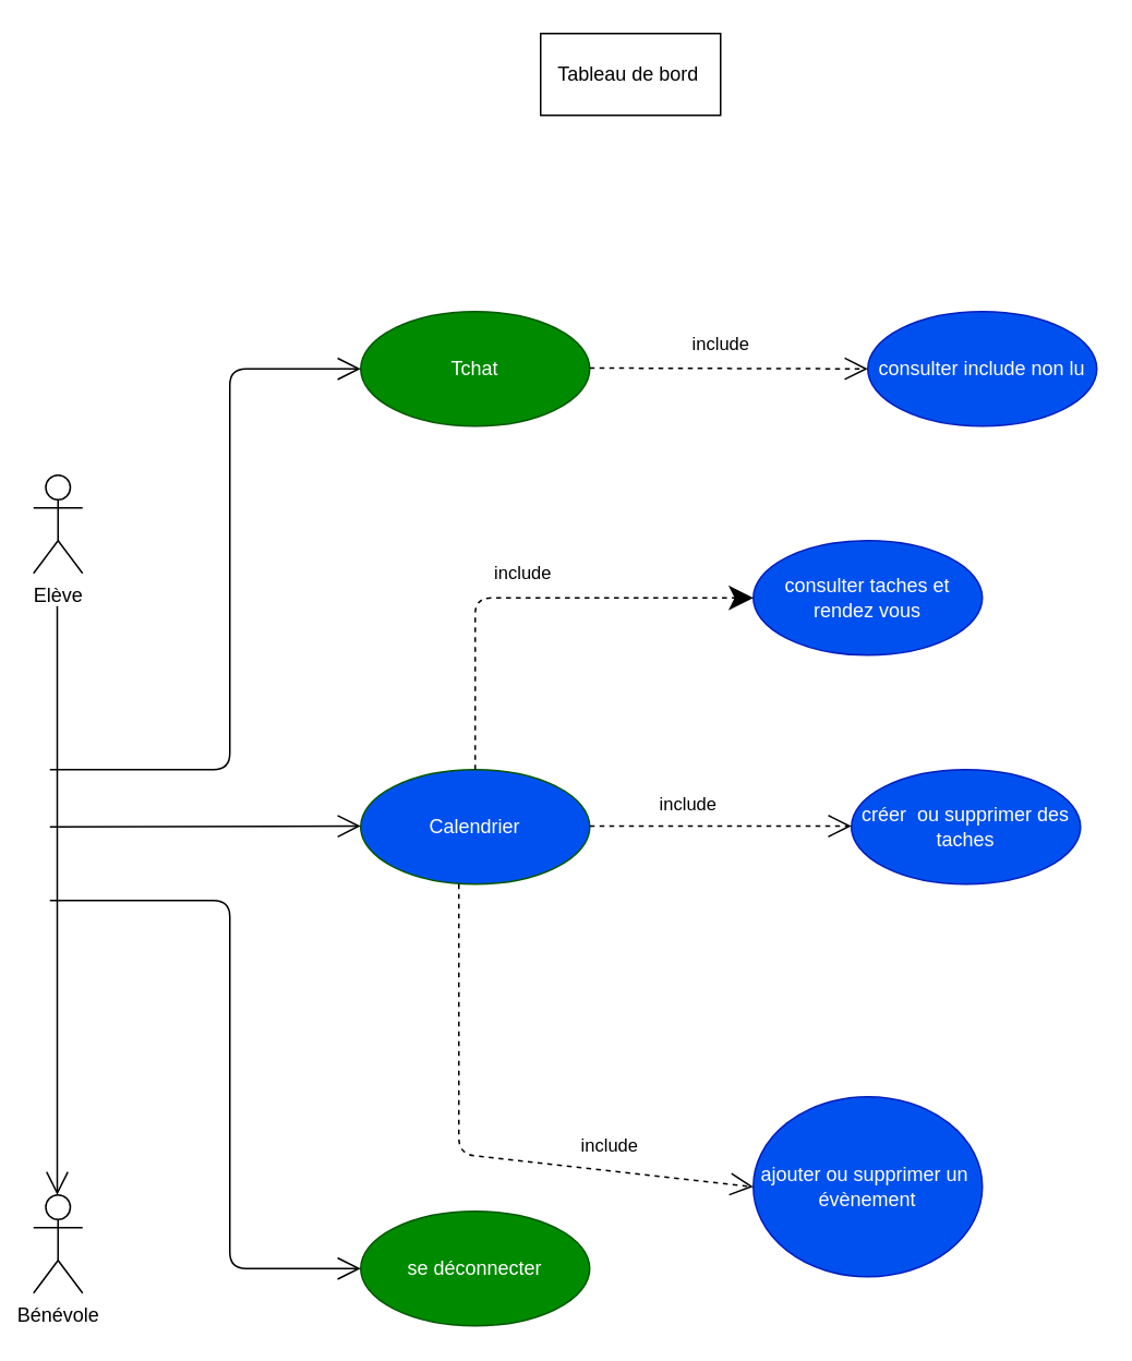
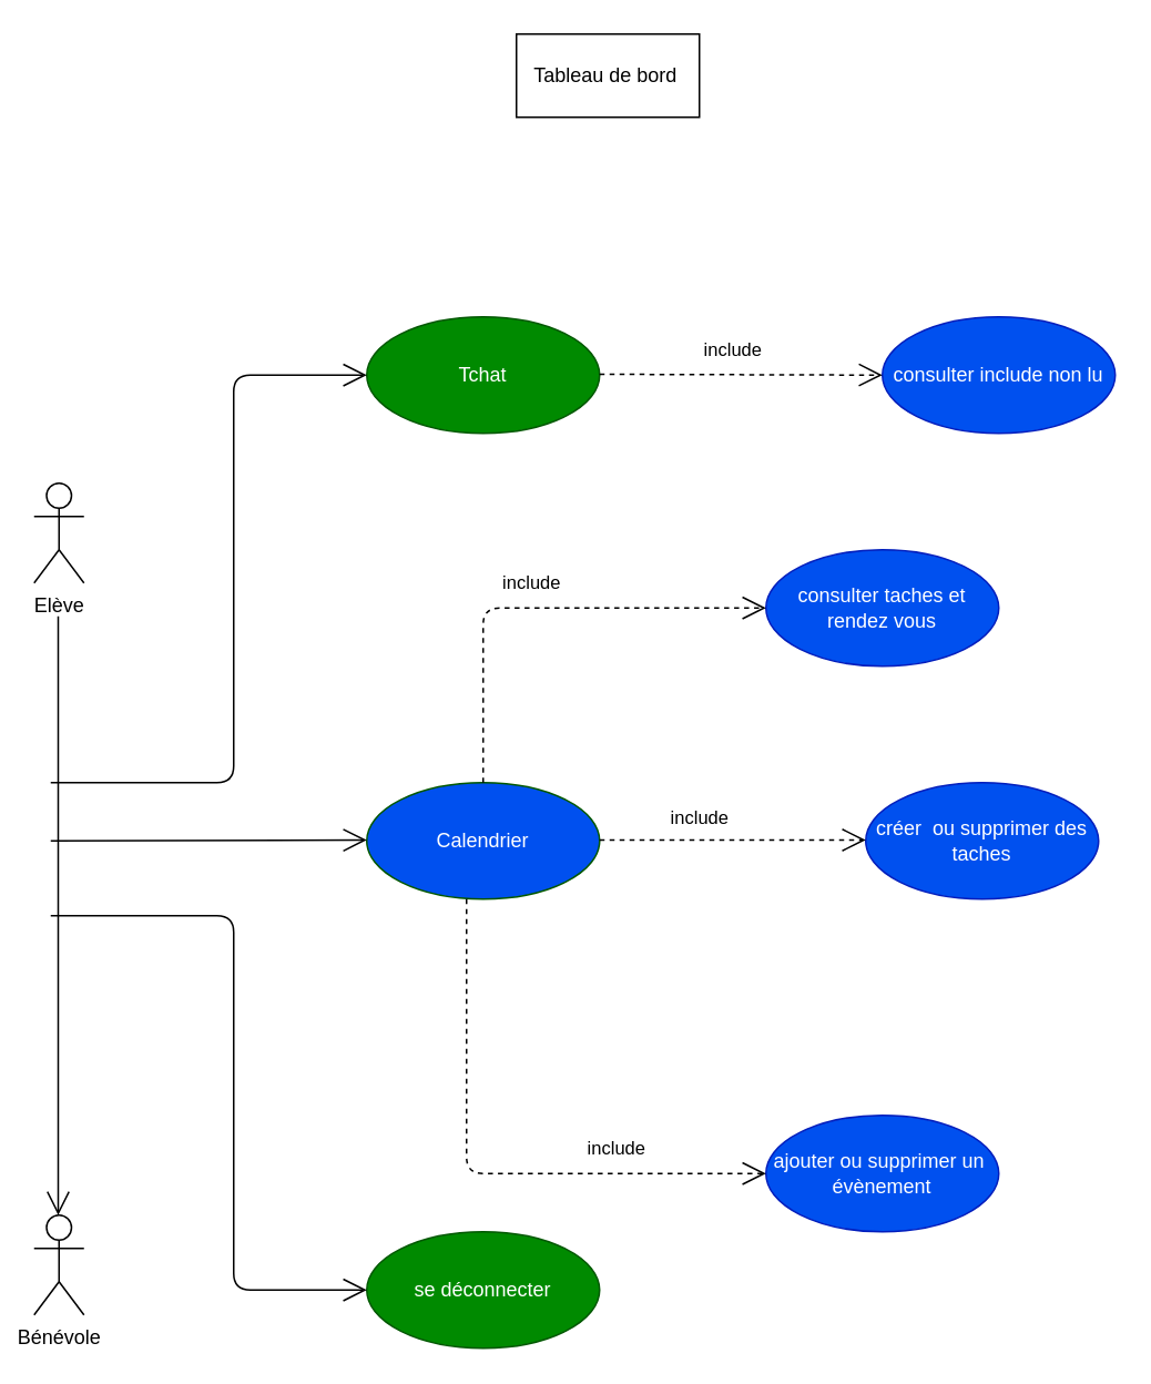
  <mxCell id="0" />
  <mxCell id="1" parent="0" />
- <mxCell id="2" value="Tableau de bord&amp;nbsp;" style="html=1;" vertex="1" parent="1"><mxGeometry x="330" y="20" width="110" height="50" as="geometry" /></mxCell>
+ <mxCell id="2" value="Tableau de bord&amp;nbsp;" style="html=1;" vertex="1" parent="1"><mxGeometry x="310" y="20" width="110" height="50" as="geometry" /></mxCell>
  <mxCell id="3" value="Elève" style="shape=umlActor;verticalLabelPosition=bottom;verticalAlign=top;html=1;" vertex="1" parent="1"><mxGeometry x="20" y="290" width="30" height="60" as="geometry" /></mxCell>
  <mxCell id="4" value="Bénévole" style="shape=umlActor;verticalLabelPosition=bottom;verticalAlign=top;html=1;" vertex="1" parent="1"><mxGeometry x="20" y="730" width="30" height="60" as="geometry" /></mxCell>
  <mxCell id="5" value="" style="endArrow=open;endFill=1;endSize=12;html=1;" edge="1" parent="1"><mxGeometry width="160" relative="1" as="geometry"><mxPoint x="34.5" y="370" as="sourcePoint" /><mxPoint x="34.5" y="730" as="targetPoint" /></mxGeometry></mxCell>
  <mxCell id="6" value="Tchat" style="ellipse;whiteSpace=wrap;html=1;fillColor=#008a00;fontColor=#ffffff;strokeColor=#005700;" vertex="1" parent="1"><mxGeometry x="220" y="190" width="140" height="70" as="geometry" /></mxCell>
  <mxCell id="7" value="Calendrier" style="ellipse;whiteSpace=wrap;html=1;fillColor=#0050ef;fontColor=#ffffff;strokeColor=#005700;" vertex="1" parent="1"><mxGeometry x="220" y="470" width="140" height="70" as="geometry" /></mxCell>
  <mxCell id="8" value="se déconnecter" style="ellipse;whiteSpace=wrap;html=1;fillColor=#008a00;fontColor=#ffffff;strokeColor=#005700;" vertex="1" parent="1"><mxGeometry x="220" y="740" width="140" height="70" as="geometry" /></mxCell>
  <mxCell id="9" value="" style="endArrow=open;endFill=1;endSize=12;html=1;entryX=0;entryY=0.5;entryDx=0;entryDy=0;" edge="1" parent="1" target="6"><mxGeometry width="160" relative="1" as="geometry"><mxPoint x="30" y="470" as="sourcePoint" /><mxPoint x="470" y="420" as="targetPoint" /><Array as="points"><mxPoint x="140" y="470" /><mxPoint x="140" y="225" /></Array></mxGeometry></mxCell>
  <mxCell id="10" value="" style="endArrow=open;endFill=1;endSize=12;html=1;" edge="1" parent="1"><mxGeometry width="160" relative="1" as="geometry"><mxPoint x="30" y="505" as="sourcePoint" /><mxPoint x="220" y="504.5" as="targetPoint" /></mxGeometry></mxCell>
  <mxCell id="11" value="" style="endArrow=open;endFill=1;endSize=12;html=1;entryX=0;entryY=0.5;entryDx=0;entryDy=0;" edge="1" parent="1" target="8"><mxGeometry width="160" relative="1" as="geometry"><mxPoint x="30" y="550" as="sourcePoint" /><mxPoint x="470" y="670" as="targetPoint" /><Array as="points"><mxPoint x="140" y="550" /><mxPoint x="140" y="775" /></Array></mxGeometry></mxCell>
  <mxCell id="12" value="consulter include non lu" style="ellipse;whiteSpace=wrap;html=1;fillColor=#0050ef;fontColor=#ffffff;strokeColor=#001DBC;" vertex="1" parent="1"><mxGeometry x="530" y="190" width="140" height="70" as="geometry" /></mxCell>
  <mxCell id="13" value="consulter taches et rendez vous" style="ellipse;whiteSpace=wrap;html=1;fillColor=#0050ef;fontColor=#ffffff;strokeColor=#001DBC;" vertex="1" parent="1"><mxGeometry x="460" y="330" width="140" height="70" as="geometry" /></mxCell>
  <mxCell id="14" value="créer&amp;nbsp; ou supprimer des taches" style="ellipse;whiteSpace=wrap;html=1;fillColor=#0050ef;fontColor=#ffffff;strokeColor=#001DBC;" vertex="1" parent="1"><mxGeometry x="520" y="470" width="140" height="70" as="geometry" /></mxCell>
- <mxCell id="15" value="ajouter ou supprimer un&amp;nbsp; évènement" style="ellipse;whiteSpace=wrap;html=1;fillColor=#0050ef;fontColor=#ffffff;strokeColor=#001DBC;" vertex="1" parent="1"><mxGeometry x="460" y="670" width="140" height="110" as="geometry" /></mxCell>
- <mxCell id="16" value="include" style="endArrow=classic;endSize=12;dashed=1;html=1;exitX=0.5;exitY=0;exitDx=0;exitDy=0;entryX=0;entryY=0.5;entryDx=0;entryDy=0;" edge="1" parent="1" source="7" target="13"><mxGeometry x="-0.026" y="15" width="160" relative="1" as="geometry"><mxPoint x="340" y="470" as="sourcePoint" /><mxPoint x="500" y="470" as="targetPoint" /><Array as="points"><mxPoint x="290" y="445" /><mxPoint x="290" y="365" /></Array><mxPoint as="offset" /></mxGeometry></mxCell>
+ <mxCell id="15" value="ajouter ou supprimer un&amp;nbsp; évènement" style="ellipse;whiteSpace=wrap;html=1;fillColor=#0050ef;fontColor=#ffffff;strokeColor=#001DBC;" vertex="1" parent="1"><mxGeometry x="460" y="670" width="140" height="70" as="geometry" /></mxCell>
+ <mxCell id="16" value="include" style="endArrow=open;endSize=12;dashed=1;html=1;exitX=0.5;exitY=0;exitDx=0;exitDy=0;entryX=0;entryY=0.5;entryDx=0;entryDy=0;" edge="1" parent="1" source="7" target="13"><mxGeometry x="-0.026" y="15" width="160" relative="1" as="geometry"><mxPoint x="340" y="470" as="sourcePoint" /><mxPoint x="500" y="470" as="targetPoint" /><Array as="points"><mxPoint x="290" y="445" /><mxPoint x="290" y="365" /></Array><mxPoint as="offset" /></mxGeometry></mxCell>
  <mxCell id="17" value="include" style="endArrow=open;endSize=12;dashed=1;html=1;entryX=0;entryY=0.5;entryDx=0;entryDy=0;" edge="1" parent="1" target="12"><mxGeometry x="-0.059" y="15" width="160" relative="1" as="geometry"><mxPoint x="360" y="224.5" as="sourcePoint" /><mxPoint x="520" y="224.5" as="targetPoint" /><mxPoint as="offset" /></mxGeometry></mxCell>
  <mxCell id="18" value="include" style="endArrow=open;endSize=12;dashed=1;html=1;entryX=0;entryY=0.5;entryDx=0;entryDy=0;" edge="1" parent="1" target="15"><mxGeometry x="0.478" y="15" width="160" relative="1" as="geometry"><mxPoint x="280" y="540" as="sourcePoint" /><mxPoint x="440" y="540" as="targetPoint" /><Array as="points"><mxPoint x="280" y="705" /></Array><mxPoint as="offset" /></mxGeometry></mxCell>
  <mxCell id="19" value="include" style="endArrow=open;endSize=12;dashed=1;html=1;" edge="1" parent="1"><mxGeometry x="-0.25" y="15" width="160" relative="1" as="geometry"><mxPoint x="360" y="504.5" as="sourcePoint" /><mxPoint x="520" y="504.5" as="targetPoint" /><mxPoint y="1" as="offset" /></mxGeometry></mxCell>
